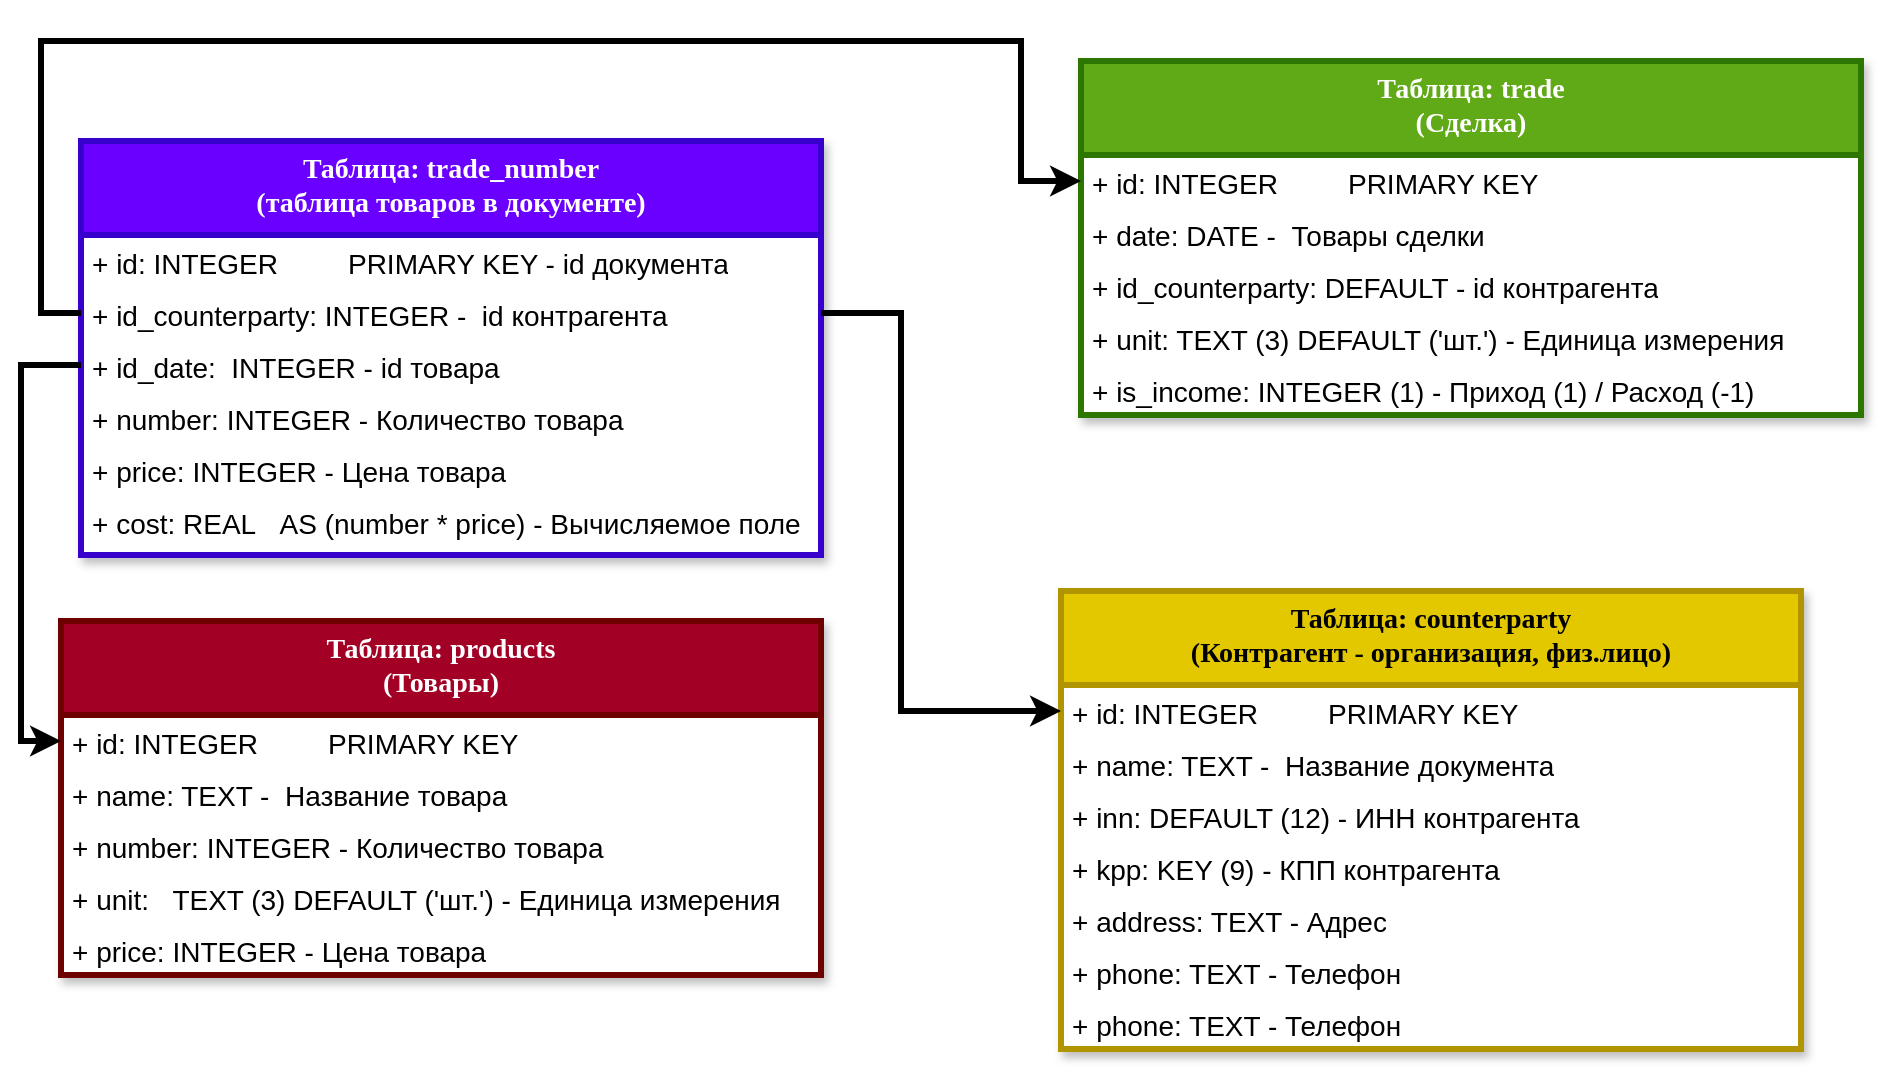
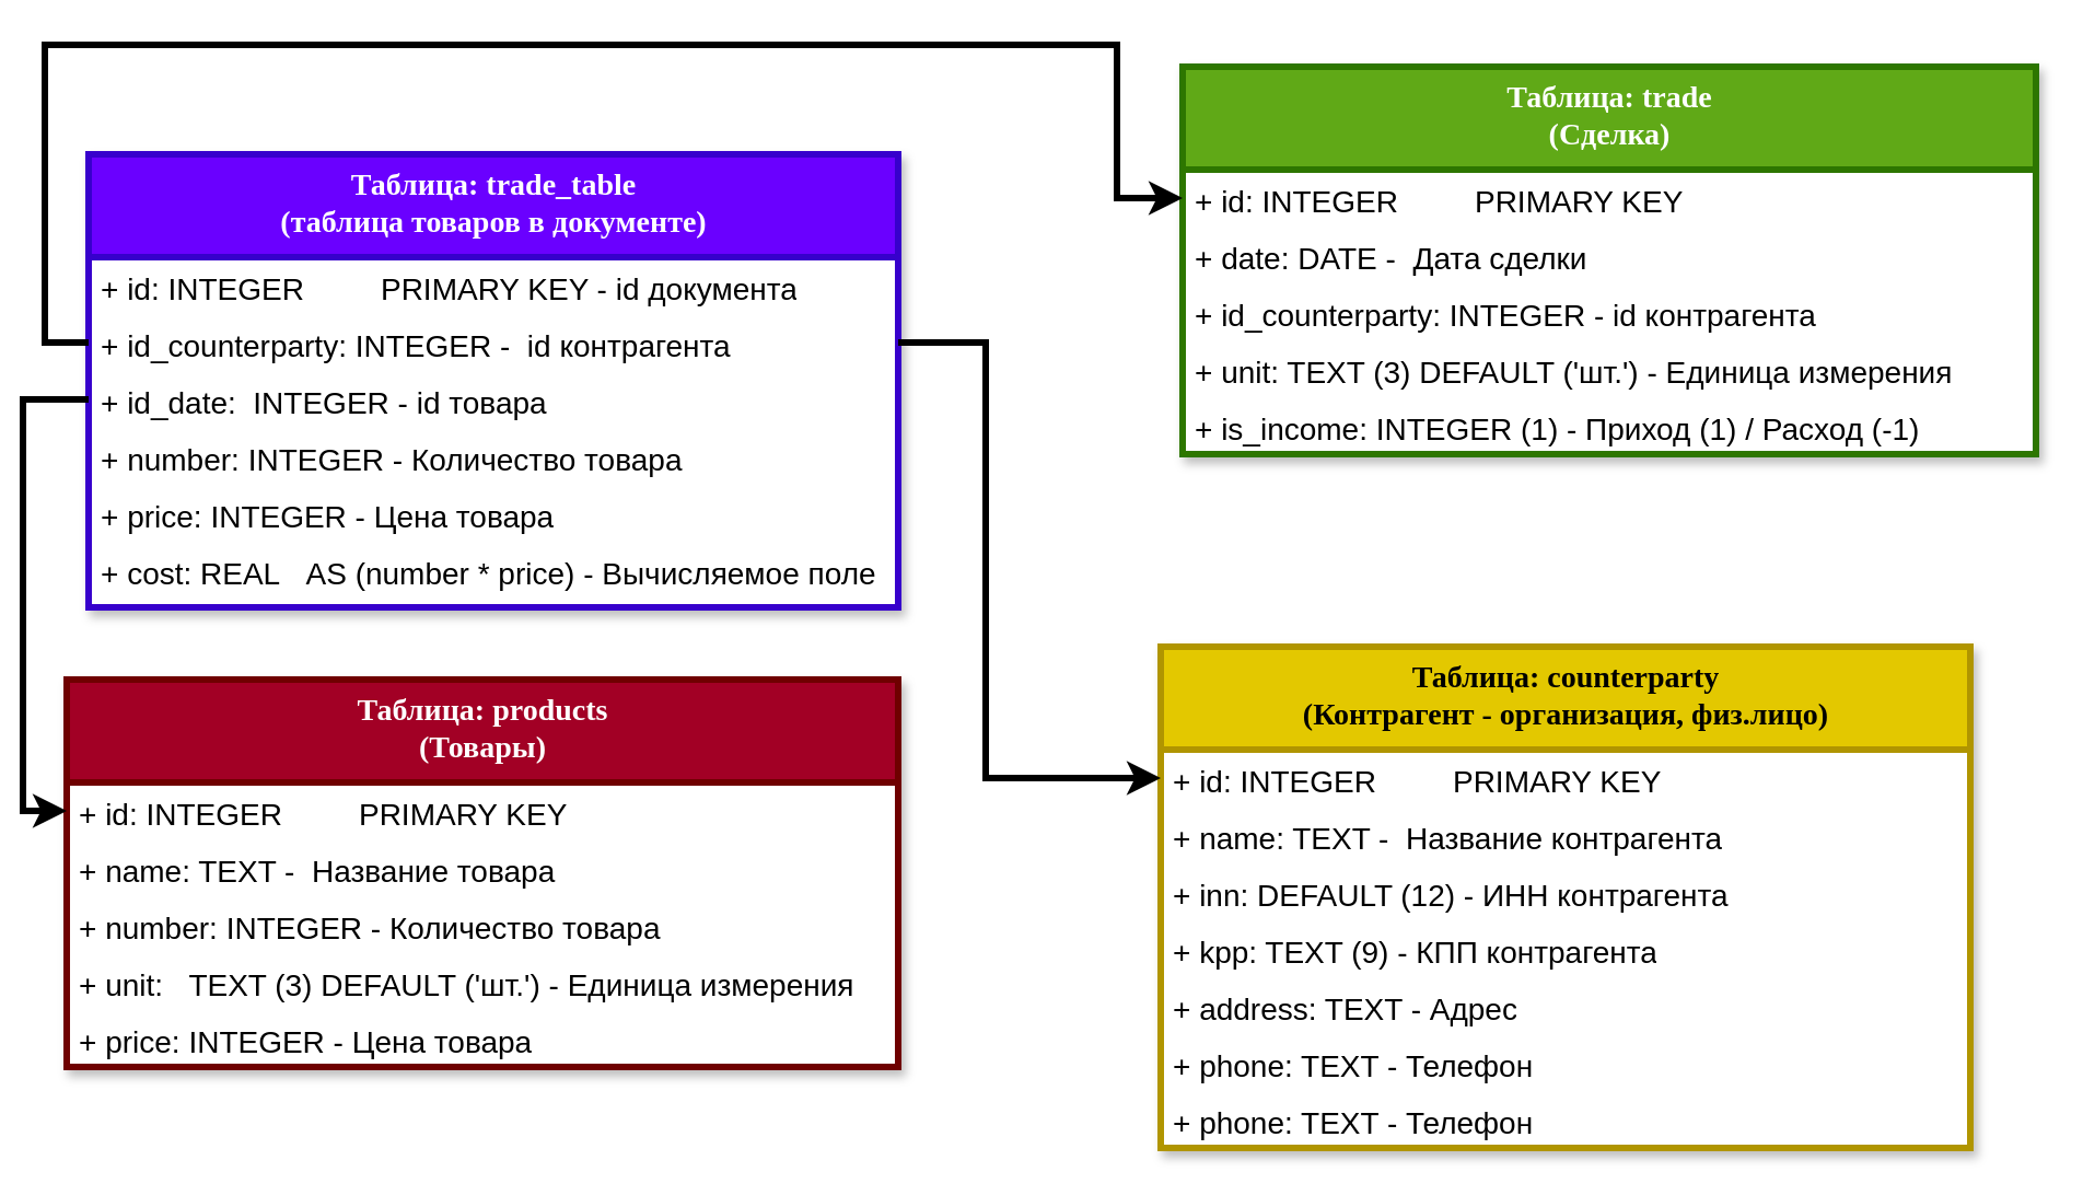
  <mxCell id="0" />
  <mxCell id="1" parent="0" />
  <mxCell id="2" value="Таблица: counterparty&lt;br style=&quot;font-size: 14px;&quot;&gt;(Контрагент - организация, физ.лицо)" style="swimlane;html=1;fontStyle=1;align=center;verticalAlign=top;childLayout=stackLayout;horizontal=1;startSize=47;horizontalStack=0;resizeParent=1;resizeLast=0;collapsible=1;marginBottom=0;swimlaneFillColor=#ffffff;rounded=0;shadow=1;comic=0;labelBackgroundColor=none;strokeWidth=3;fillColor=#e3c800;fontFamily=Verdana;fontSize=14;strokeColor=#B09500;glass=0;spacing=2;fontColor=#000000;" parent="1" vertex="1"><mxGeometry x="530" y="295" width="370" height="229" as="geometry" /></mxCell>
  <mxCell id="3" value="+ id: INTEGER&amp;nbsp; &amp;nbsp; &amp;nbsp; &amp;nbsp; &amp;nbsp;PRIMARY KEY" style="text;html=1;strokeColor=none;fillColor=none;align=left;verticalAlign=top;spacingLeft=4;spacingRight=4;whiteSpace=wrap;overflow=hidden;rotatable=0;points=[[0,0.5],[1,0.5]];portConstraint=eastwest;fontSize=14;fontColor=#000000;rounded=0;" parent="2" vertex="1"><mxGeometry y="47" width="370" height="26" as="geometry" /></mxCell>
- <mxCell id="4" value="+ name: TEXT -&amp;nbsp; Название документа" style="text;html=1;strokeColor=none;fillColor=none;align=left;verticalAlign=top;spacingLeft=4;spacingRight=4;whiteSpace=wrap;overflow=hidden;rotatable=0;points=[[0,0.5],[1,0.5]];portConstraint=eastwest;fontSize=14;fontColor=#000000;rounded=0;" parent="2" vertex="1"><mxGeometry y="73" width="370" height="26" as="geometry" /></mxCell>
+ <mxCell id="4" value="+ name: TEXT -&amp;nbsp; Название контрагента" style="text;html=1;strokeColor=none;fillColor=none;align=left;verticalAlign=top;spacingLeft=4;spacingRight=4;whiteSpace=wrap;overflow=hidden;rotatable=0;points=[[0,0.5],[1,0.5]];portConstraint=eastwest;fontSize=14;fontColor=#000000;rounded=0;" parent="2" vertex="1"><mxGeometry y="73" width="370" height="26" as="geometry" /></mxCell>
  <mxCell id="5" value="+ inn:&amp;nbsp;DEFAULT (12) - ИНН контрагента" style="text;html=1;strokeColor=none;fillColor=none;align=left;verticalAlign=top;spacingLeft=4;spacingRight=4;whiteSpace=wrap;overflow=hidden;rotatable=0;points=[[0,0.5],[1,0.5]];portConstraint=eastwest;fontSize=14;fontColor=#000000;rounded=0;" parent="2" vertex="1"><mxGeometry y="99" width="370" height="26" as="geometry" /></mxCell>
- <mxCell id="6" value="+ kpp: KEY (9) - КПП контрагента" style="text;html=1;strokeColor=none;fillColor=none;align=left;verticalAlign=top;spacingLeft=4;spacingRight=4;whiteSpace=wrap;overflow=hidden;rotatable=0;points=[[0,0.5],[1,0.5]];portConstraint=eastwest;fontSize=14;fontColor=#000000;rounded=0;" parent="2" vertex="1"><mxGeometry y="125" width="370" height="26" as="geometry" /></mxCell>
+ <mxCell id="6" value="+ kpp: TEXT (9) - КПП контрагента" style="text;html=1;strokeColor=none;fillColor=none;align=left;verticalAlign=top;spacingLeft=4;spacingRight=4;whiteSpace=wrap;overflow=hidden;rotatable=0;points=[[0,0.5],[1,0.5]];portConstraint=eastwest;fontSize=14;fontColor=#000000;rounded=0;" parent="2" vertex="1"><mxGeometry y="125" width="370" height="26" as="geometry" /></mxCell>
  <mxCell id="7" value="+ address: TEXT - Адрес" style="text;html=1;strokeColor=none;fillColor=none;align=left;verticalAlign=top;spacingLeft=4;spacingRight=4;whiteSpace=wrap;overflow=hidden;rotatable=0;points=[[0,0.5],[1,0.5]];portConstraint=eastwest;fontSize=14;fontColor=#000000;rounded=0;" parent="2" vertex="1"><mxGeometry y="151" width="370" height="26" as="geometry" /></mxCell>
  <mxCell id="8" value="+ phone: TEXT - Телефон" style="text;html=1;strokeColor=none;fillColor=none;align=left;verticalAlign=top;spacingLeft=4;spacingRight=4;whiteSpace=wrap;overflow=hidden;rotatable=0;points=[[0,0.5],[1,0.5]];portConstraint=eastwest;fontSize=14;fontColor=#000000;rounded=0;" parent="2" vertex="1"><mxGeometry y="177" width="370" height="26" as="geometry" /></mxCell>
  <mxCell id="9" value="+ phone: TEXT - Телефон" style="text;html=1;strokeColor=none;fillColor=none;align=left;verticalAlign=top;spacingLeft=4;spacingRight=4;whiteSpace=wrap;overflow=hidden;rotatable=0;points=[[0,0.5],[1,0.5]];portConstraint=eastwest;fontSize=14;fontColor=#000000;rounded=0;" parent="2" vertex="1"><mxGeometry y="203" width="370" height="26" as="geometry" /></mxCell>
  <mxCell id="10" value="Таблица: products&lt;br style=&quot;font-size: 14px;&quot;&gt;(Товары)" style="swimlane;html=1;fontStyle=1;align=center;verticalAlign=top;childLayout=stackLayout;horizontal=1;startSize=47;horizontalStack=0;resizeParent=1;resizeLast=0;collapsible=1;marginBottom=0;swimlaneFillColor=#ffffff;rounded=0;shadow=1;comic=0;labelBackgroundColor=none;strokeWidth=3;fillColor=#a20025;fontFamily=Verdana;fontSize=14;strokeColor=#6F0000;glass=0;spacing=2;fontColor=#ffffff;" parent="1" vertex="1"><mxGeometry x="30" y="310" width="380" height="177" as="geometry" /></mxCell>
  <mxCell id="11" value="+ id: INTEGER&amp;nbsp; &amp;nbsp; &amp;nbsp; &amp;nbsp; &amp;nbsp;PRIMARY KEY" style="text;html=1;strokeColor=none;fillColor=none;align=left;verticalAlign=top;spacingLeft=4;spacingRight=4;whiteSpace=wrap;overflow=hidden;rotatable=0;points=[[0,0.5],[1,0.5]];portConstraint=eastwest;fontSize=14;fontColor=#000000;rounded=0;" parent="10" vertex="1"><mxGeometry y="47" width="380" height="26" as="geometry" /></mxCell>
  <mxCell id="12" value="+ name: TEXT -&amp;nbsp; Название товара" style="text;html=1;strokeColor=none;fillColor=none;align=left;verticalAlign=top;spacingLeft=4;spacingRight=4;whiteSpace=wrap;overflow=hidden;rotatable=0;points=[[0,0.5],[1,0.5]];portConstraint=eastwest;fontSize=14;fontColor=#000000;rounded=0;" parent="10" vertex="1"><mxGeometry y="73" width="380" height="26" as="geometry" /></mxCell>
  <mxCell id="13" value="+ number: INTEGER - Количество товара" style="text;html=1;strokeColor=none;fillColor=none;align=left;verticalAlign=top;spacingLeft=4;spacingRight=4;whiteSpace=wrap;overflow=hidden;rotatable=0;points=[[0,0.5],[1,0.5]];portConstraint=eastwest;fontSize=14;fontColor=#000000;rounded=0;" parent="10" vertex="1"><mxGeometry y="99" width="380" height="26" as="geometry" /></mxCell>
  <mxCell id="14" value="+ unit:&amp;nbsp; &amp;nbsp;TEXT (3) DEFAULT ('шт.') - Единица измерения" style="text;html=1;strokeColor=none;fillColor=none;align=left;verticalAlign=top;spacingLeft=4;spacingRight=4;whiteSpace=wrap;overflow=hidden;rotatable=0;points=[[0,0.5],[1,0.5]];portConstraint=eastwest;fontSize=14;fontColor=#000000;rounded=0;" parent="10" vertex="1"><mxGeometry y="125" width="380" height="26" as="geometry" /></mxCell>
  <mxCell id="15" value="+ price: INTEGER - Цена товара" style="text;html=1;strokeColor=none;fillColor=none;align=left;verticalAlign=top;spacingLeft=4;spacingRight=4;whiteSpace=wrap;overflow=hidden;rotatable=0;points=[[0,0.5],[1,0.5]];portConstraint=eastwest;fontSize=14;fontColor=#000000;rounded=0;" parent="10" vertex="1"><mxGeometry y="151" width="380" height="26" as="geometry" /></mxCell>
  <mxCell id="16" value="Таблица: trade&lt;br style=&quot;font-size: 14px;&quot;&gt;(Сделка)" style="swimlane;html=1;fontStyle=1;align=center;verticalAlign=top;childLayout=stackLayout;horizontal=1;startSize=47;horizontalStack=0;resizeParent=1;resizeLast=0;collapsible=1;marginBottom=0;swimlaneFillColor=#ffffff;rounded=0;shadow=1;comic=0;labelBackgroundColor=none;strokeWidth=3;fillColor=#60a917;fontFamily=Verdana;fontSize=14;strokeColor=#2D7600;glass=0;spacing=2;fontColor=#ffffff;" parent="1" vertex="1"><mxGeometry x="540" y="30" width="390" height="177" as="geometry" /></mxCell>
  <mxCell id="17" value="+ id: INTEGER&amp;nbsp; &amp;nbsp; &amp;nbsp; &amp;nbsp; &amp;nbsp;PRIMARY KEY" style="text;html=1;strokeColor=none;fillColor=none;align=left;verticalAlign=top;spacingLeft=4;spacingRight=4;whiteSpace=wrap;overflow=hidden;rotatable=0;points=[[0,0.5],[1,0.5]];portConstraint=eastwest;fontSize=14;fontColor=#000000;rounded=0;" parent="16" vertex="1"><mxGeometry y="47" width="390" height="26" as="geometry" /></mxCell>
- <mxCell id="18" value="+ date: DATE -&amp;nbsp; Товары сделки" style="text;html=1;strokeColor=none;fillColor=none;align=left;verticalAlign=top;spacingLeft=4;spacingRight=4;whiteSpace=wrap;overflow=hidden;rotatable=0;points=[[0,0.5],[1,0.5]];portConstraint=eastwest;fontSize=14;fontColor=#000000;rounded=0;" parent="16" vertex="1"><mxGeometry y="73" width="390" height="26" as="geometry" /></mxCell>
- <mxCell id="19" value="+ id_сounterparty: DEFAULT - id контрагента" style="text;html=1;strokeColor=none;fillColor=none;align=left;verticalAlign=top;spacingLeft=4;spacingRight=4;whiteSpace=wrap;overflow=hidden;rotatable=0;points=[[0,0.5],[1,0.5]];portConstraint=eastwest;fontSize=14;fontColor=#000000;rounded=0;" parent="16" vertex="1"><mxGeometry y="99" width="390" height="26" as="geometry" /></mxCell>
+ <mxCell id="18" value="+ date: DATE -&amp;nbsp; Дата сделки" style="text;html=1;strokeColor=none;fillColor=none;align=left;verticalAlign=top;spacingLeft=4;spacingRight=4;whiteSpace=wrap;overflow=hidden;rotatable=0;points=[[0,0.5],[1,0.5]];portConstraint=eastwest;fontSize=14;fontColor=#000000;rounded=0;" parent="16" vertex="1"><mxGeometry y="73" width="390" height="26" as="geometry" /></mxCell>
+ <mxCell id="19" value="+ id_сounterparty: INTEGER - id контрагента" style="text;html=1;strokeColor=none;fillColor=none;align=left;verticalAlign=top;spacingLeft=4;spacingRight=4;whiteSpace=wrap;overflow=hidden;rotatable=0;points=[[0,0.5],[1,0.5]];portConstraint=eastwest;fontSize=14;fontColor=#000000;rounded=0;" parent="16" vertex="1"><mxGeometry y="99" width="390" height="26" as="geometry" /></mxCell>
  <mxCell id="20" value="+ unit: TEXT (3) DEFAULT ('шт.') - Единица измерения" style="text;html=1;strokeColor=none;fillColor=none;align=left;verticalAlign=top;spacingLeft=4;spacingRight=4;whiteSpace=wrap;overflow=hidden;rotatable=0;points=[[0,0.5],[1,0.5]];portConstraint=eastwest;fontSize=14;fontColor=#000000;rounded=0;" parent="16" vertex="1"><mxGeometry y="125" width="390" height="26" as="geometry" /></mxCell>
  <mxCell id="21" value="+ is_income: INTEGER (1) - Приход (1) / Расход (-1)" style="text;html=1;strokeColor=none;fillColor=none;align=left;verticalAlign=top;spacingLeft=4;spacingRight=4;whiteSpace=wrap;overflow=hidden;rotatable=0;points=[[0,0.5],[1,0.5]];portConstraint=eastwest;fontSize=14;fontColor=#000000;rounded=0;" parent="16" vertex="1"><mxGeometry y="151" width="390" height="26" as="geometry" /></mxCell>
- <mxCell id="22" value="Таблица: trade_number&lt;br style=&quot;font-size: 14px;&quot;&gt;(таблица товаров в документе)" style="swimlane;html=1;fontStyle=1;align=center;verticalAlign=top;childLayout=stackLayout;horizontal=1;startSize=47;horizontalStack=0;resizeParent=1;resizeLast=0;collapsible=1;marginBottom=0;swimlaneFillColor=#ffffff;rounded=0;shadow=1;comic=0;labelBackgroundColor=none;strokeWidth=3;fillColor=#6a00ff;fontFamily=Verdana;fontSize=14;strokeColor=#3700CC;glass=0;spacing=2;fontColor=#ffffff;" parent="1" vertex="1"><mxGeometry x="40" y="70" width="370" height="207" as="geometry" /></mxCell>
+ <mxCell id="22" value="Таблица: trade_table&lt;br style=&quot;font-size: 14px;&quot;&gt;(таблица товаров в документе)" style="swimlane;html=1;fontStyle=1;align=center;verticalAlign=top;childLayout=stackLayout;horizontal=1;startSize=47;horizontalStack=0;resizeParent=1;resizeLast=0;collapsible=1;marginBottom=0;swimlaneFillColor=#ffffff;rounded=0;shadow=1;comic=0;labelBackgroundColor=none;strokeWidth=3;fillColor=#6a00ff;fontFamily=Verdana;fontSize=14;strokeColor=#3700CC;glass=0;spacing=2;fontColor=#ffffff;" parent="1" vertex="1"><mxGeometry x="40" y="70" width="370" height="207" as="geometry" /></mxCell>
  <mxCell id="23" value="+ id: INTEGER&amp;nbsp; &amp;nbsp; &amp;nbsp; &amp;nbsp; &amp;nbsp;PRIMARY KEY - id документа" style="text;html=1;strokeColor=none;fillColor=none;align=left;verticalAlign=top;spacingLeft=4;spacingRight=4;whiteSpace=wrap;overflow=hidden;rotatable=0;points=[[0,0.5],[1,0.5]];portConstraint=eastwest;fontSize=14;fontColor=#000000;rounded=0;" parent="22" vertex="1"><mxGeometry y="47" width="370" height="26" as="geometry" /></mxCell>
  <mxCell id="24" value="+ id_counterparty: INTEGER -&amp;nbsp; id контрагента" style="text;html=1;strokeColor=none;fillColor=none;align=left;verticalAlign=top;spacingLeft=4;spacingRight=4;whiteSpace=wrap;overflow=hidden;rotatable=0;points=[[0,0.5],[1,0.5]];portConstraint=eastwest;fontSize=14;fontColor=#000000;rounded=0;" parent="22" vertex="1"><mxGeometry y="73" width="370" height="26" as="geometry" /></mxCell>
  <mxCell id="25" value="+ id_date:&amp;nbsp; INTEGER - id товара" style="text;html=1;strokeColor=none;fillColor=none;align=left;verticalAlign=top;spacingLeft=4;spacingRight=4;whiteSpace=wrap;overflow=hidden;rotatable=0;points=[[0,0.5],[1,0.5]];portConstraint=eastwest;fontSize=14;fontColor=#000000;rounded=0;" parent="22" vertex="1"><mxGeometry y="99" width="370" height="26" as="geometry" /></mxCell>
  <mxCell id="26" value="+ number: INTEGER - Количество товара" style="text;html=1;strokeColor=none;fillColor=none;align=left;verticalAlign=top;spacingLeft=4;spacingRight=4;whiteSpace=wrap;overflow=hidden;rotatable=0;points=[[0,0.5],[1,0.5]];portConstraint=eastwest;fontSize=14;fontColor=#000000;rounded=0;" parent="22" vertex="1"><mxGeometry y="125" width="370" height="26" as="geometry" /></mxCell>
  <mxCell id="27" value="+ price: INTEGER - Цена товара" style="text;html=1;strokeColor=none;fillColor=none;align=left;verticalAlign=top;spacingLeft=4;spacingRight=4;whiteSpace=wrap;overflow=hidden;rotatable=0;points=[[0,0.5],[1,0.5]];portConstraint=eastwest;fontSize=14;fontColor=#000000;rounded=0;" parent="22" vertex="1"><mxGeometry y="151" width="370" height="26" as="geometry" /></mxCell>
  <mxCell id="28" value="+ cost: REAL&amp;nbsp; &amp;nbsp;AS (number * price) - Вычисляемое поле" style="text;html=1;strokeColor=none;fillColor=none;align=left;verticalAlign=top;spacingLeft=4;spacingRight=4;whiteSpace=wrap;overflow=hidden;rotatable=0;points=[[0,0.5],[1,0.5]];portConstraint=eastwest;fontSize=14;fontColor=#000000;rounded=0;" parent="22" vertex="1"><mxGeometry y="177" width="370" height="26" as="geometry" /></mxCell>
  <mxCell id="29" style="edgeStyle=orthogonalEdgeStyle;rounded=0;orthogonalLoop=1;jettySize=auto;html=1;entryX=0;entryY=0.5;entryDx=0;entryDy=0;fontColor=#000000;exitX=0;exitY=0.5;exitDx=0;exitDy=0;strokeWidth=3;" parent="1" source="25" target="11" edge="1"><mxGeometry relative="1" as="geometry" /></mxCell>
  <mxCell id="30" style="edgeStyle=orthogonalEdgeStyle;rounded=0;orthogonalLoop=1;jettySize=auto;html=1;entryX=0;entryY=0.5;entryDx=0;entryDy=0;fontColor=#000000;strokeWidth=3;exitX=0;exitY=0.5;exitDx=0;exitDy=0;" parent="1" source="24" target="17" edge="1"><mxGeometry relative="1" as="geometry"><Array as="points"><mxPoint x="20" y="156" /><mxPoint x="20" y="20" /><mxPoint x="510" y="20" /></Array></mxGeometry></mxCell>
  <mxCell id="31" style="edgeStyle=orthogonalEdgeStyle;rounded=0;orthogonalLoop=1;jettySize=auto;html=1;exitX=1;exitY=0.5;exitDx=0;exitDy=0;strokeWidth=3;" parent="1" source="24" target="3" edge="1"><mxGeometry relative="1" as="geometry"><Array as="points"><mxPoint x="450" y="156" /><mxPoint x="450" y="355" /></Array></mxGeometry></mxCell>
